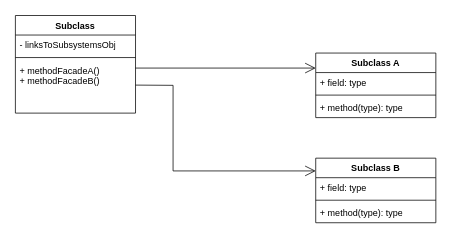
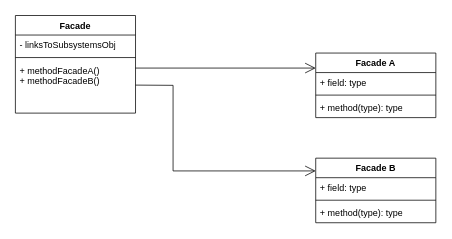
  <mxCell id="0" />
  <mxCell id="1" parent="0" />
- <mxCell id="2" value="Subclass" style="swimlane;fontStyle=1;align=center;verticalAlign=top;childLayout=stackLayout;horizontal=1;startSize=26;horizontalStack=0;resizeParent=1;resizeParentMax=0;resizeLast=0;collapsible=1;marginBottom=0;whiteSpace=wrap;html=1;" parent="1" vertex="1"><mxGeometry x="20" y="20" width="160" height="130" as="geometry" /></mxCell>
+ <mxCell id="2" value="Facade" style="swimlane;fontStyle=1;align=center;verticalAlign=top;childLayout=stackLayout;horizontal=1;startSize=26;horizontalStack=0;resizeParent=1;resizeParentMax=0;resizeLast=0;collapsible=1;marginBottom=0;whiteSpace=wrap;html=1;" parent="1" vertex="1"><mxGeometry x="20" y="20" width="160" height="130" as="geometry" /></mxCell>
  <mxCell id="3" value="- linksToSubsystemsObj" style="text;strokeColor=none;fillColor=none;align=left;verticalAlign=top;spacingLeft=4;spacingRight=4;overflow=hidden;rotatable=0;points=[[0,0.5],[1,0.5]];portConstraint=eastwest;whiteSpace=wrap;html=1;" parent="2" vertex="1"><mxGeometry y="26" width="160" height="26" as="geometry" /></mxCell>
  <mxCell id="4" value="" style="line;strokeWidth=1;fillColor=none;align=left;verticalAlign=middle;spacingTop=-1;spacingLeft=3;spacingRight=3;rotatable=0;labelPosition=right;points=[];portConstraint=eastwest;strokeColor=inherit;" parent="2" vertex="1"><mxGeometry y="52" width="160" height="8" as="geometry" /></mxCell>
  <mxCell id="5" value="+ methodFacadeA()&lt;div&gt;+ methodFacadeB()&lt;/div&gt;" style="text;strokeColor=none;fillColor=none;align=left;verticalAlign=top;spacingLeft=4;spacingRight=4;overflow=hidden;rotatable=0;points=[[0,0.5],[1,0.5]];portConstraint=eastwest;whiteSpace=wrap;html=1;" parent="2" vertex="1"><mxGeometry y="60" width="160" height="70" as="geometry" /></mxCell>
- <mxCell id="6" value="Subclass A" style="swimlane;fontStyle=1;align=center;verticalAlign=top;childLayout=stackLayout;horizontal=1;startSize=26;horizontalStack=0;resizeParent=1;resizeParentMax=0;resizeLast=0;collapsible=1;marginBottom=0;whiteSpace=wrap;html=1;" parent="1" vertex="1"><mxGeometry x="420" y="70" width="160" height="86" as="geometry" /></mxCell>
+ <mxCell id="6" value="Facade A" style="swimlane;fontStyle=1;align=center;verticalAlign=top;childLayout=stackLayout;horizontal=1;startSize=26;horizontalStack=0;resizeParent=1;resizeParentMax=0;resizeLast=0;collapsible=1;marginBottom=0;whiteSpace=wrap;html=1;" parent="1" vertex="1"><mxGeometry x="420" y="70" width="160" height="86" as="geometry" /></mxCell>
  <mxCell id="7" value="+ field: type" style="text;strokeColor=none;fillColor=none;align=left;verticalAlign=top;spacingLeft=4;spacingRight=4;overflow=hidden;rotatable=0;points=[[0,0.5],[1,0.5]];portConstraint=eastwest;whiteSpace=wrap;html=1;" parent="6" vertex="1"><mxGeometry y="26" width="160" height="26" as="geometry" /></mxCell>
  <mxCell id="8" value="" style="line;strokeWidth=1;fillColor=none;align=left;verticalAlign=middle;spacingTop=-1;spacingLeft=3;spacingRight=3;rotatable=0;labelPosition=right;points=[];portConstraint=eastwest;strokeColor=inherit;" parent="6" vertex="1"><mxGeometry y="52" width="160" height="8" as="geometry" /></mxCell>
  <mxCell id="9" value="+ method(type): type" style="text;strokeColor=none;fillColor=none;align=left;verticalAlign=top;spacingLeft=4;spacingRight=4;overflow=hidden;rotatable=0;points=[[0,0.5],[1,0.5]];portConstraint=eastwest;whiteSpace=wrap;html=1;" parent="6" vertex="1"><mxGeometry y="60" width="160" height="26" as="geometry" /></mxCell>
- <mxCell id="10" value="Subclass B" style="swimlane;fontStyle=1;align=center;verticalAlign=top;childLayout=stackLayout;horizontal=1;startSize=26;horizontalStack=0;resizeParent=1;resizeParentMax=0;resizeLast=0;collapsible=1;marginBottom=0;whiteSpace=wrap;html=1;" parent="1" vertex="1"><mxGeometry x="420" y="210" width="160" height="86" as="geometry" /></mxCell>
+ <mxCell id="10" value="Facade B" style="swimlane;fontStyle=1;align=center;verticalAlign=top;childLayout=stackLayout;horizontal=1;startSize=26;horizontalStack=0;resizeParent=1;resizeParentMax=0;resizeLast=0;collapsible=1;marginBottom=0;whiteSpace=wrap;html=1;" parent="1" vertex="1"><mxGeometry x="420" y="210" width="160" height="86" as="geometry" /></mxCell>
  <mxCell id="11" value="+ field: type" style="text;strokeColor=none;fillColor=none;align=left;verticalAlign=top;spacingLeft=4;spacingRight=4;overflow=hidden;rotatable=0;points=[[0,0.5],[1,0.5]];portConstraint=eastwest;whiteSpace=wrap;html=1;" parent="10" vertex="1"><mxGeometry y="26" width="160" height="26" as="geometry" /></mxCell>
  <mxCell id="12" value="" style="line;strokeWidth=1;fillColor=none;align=left;verticalAlign=middle;spacingTop=-1;spacingLeft=3;spacingRight=3;rotatable=0;labelPosition=right;points=[];portConstraint=eastwest;strokeColor=inherit;" parent="10" vertex="1"><mxGeometry y="52" width="160" height="8" as="geometry" /></mxCell>
  <mxCell id="13" value="+ method(type): type" style="text;strokeColor=none;fillColor=none;align=left;verticalAlign=top;spacingLeft=4;spacingRight=4;overflow=hidden;rotatable=0;points=[[0,0.5],[1,0.5]];portConstraint=eastwest;whiteSpace=wrap;html=1;" parent="10" vertex="1"><mxGeometry y="60" width="160" height="26" as="geometry" /></mxCell>
  <mxCell id="14" value="" style="endArrow=open;endFill=1;endSize=12;html=1;rounded=0;" parent="1" edge="1"><mxGeometry width="160" relative="1" as="geometry"><mxPoint x="180" y="90" as="sourcePoint" /><mxPoint x="420" y="90" as="targetPoint" /></mxGeometry></mxCell>
  <mxCell id="15" value="" style="endArrow=open;endFill=1;endSize=12;html=1;rounded=0;" parent="1" edge="1"><mxGeometry width="160" relative="1" as="geometry"><mxPoint x="180" y="112.69" as="sourcePoint" /><mxPoint x="420" y="227" as="targetPoint" /><Array as="points"><mxPoint x="230" y="113" /><mxPoint x="230" y="227" /></Array></mxGeometry></mxCell>
